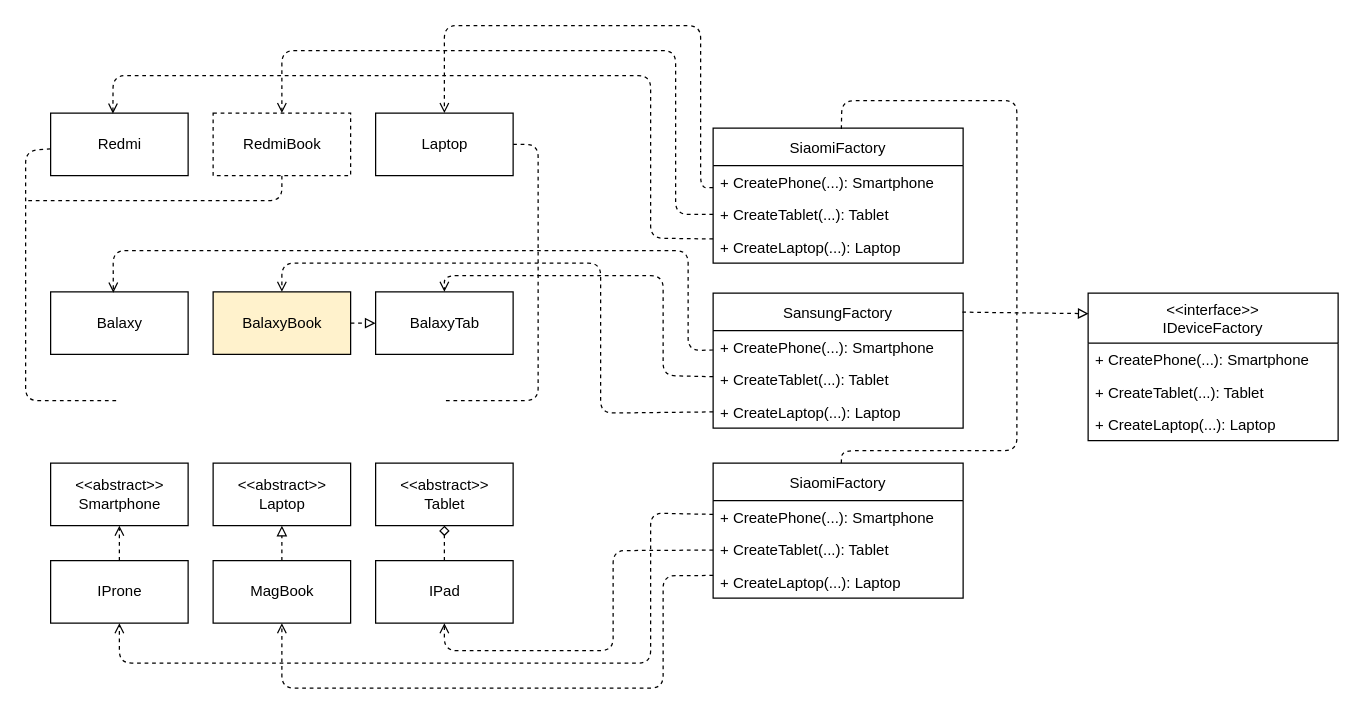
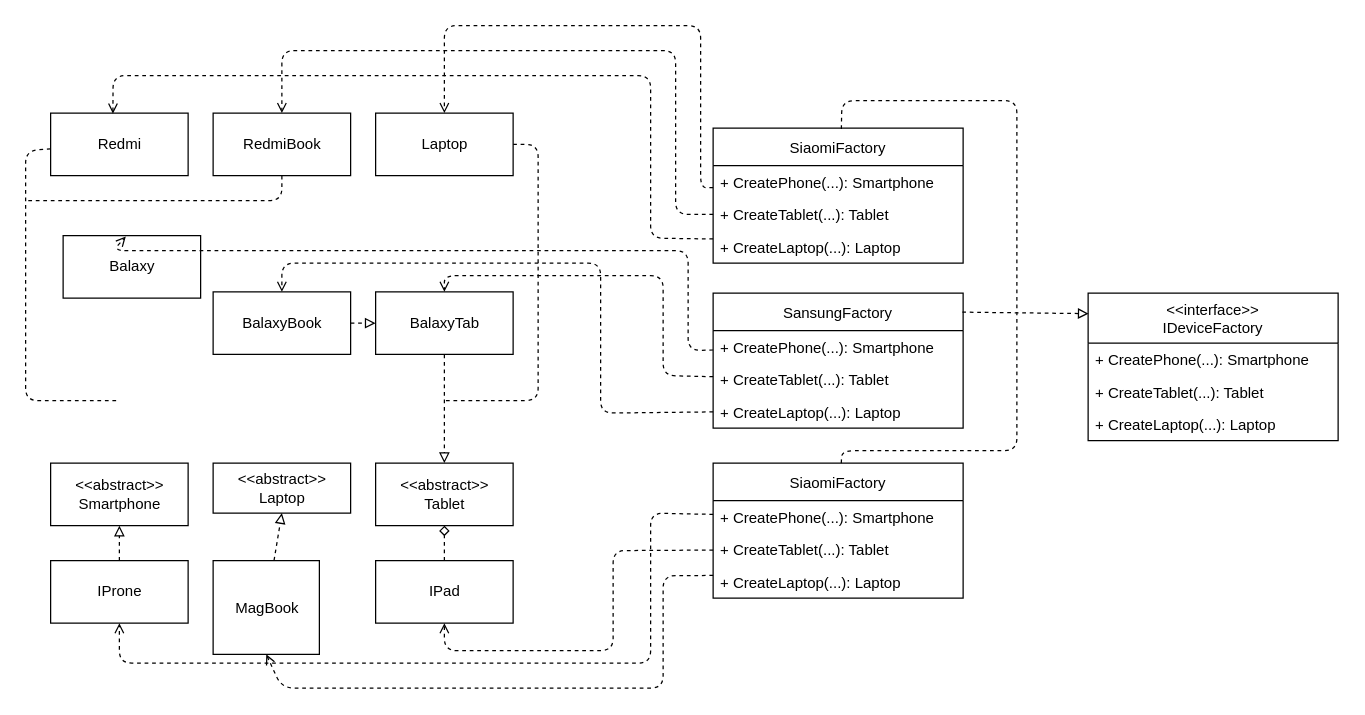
  <mxCell id="0" />
  <mxCell id="1" parent="0" />
  <mxCell id="2" style="edgeStyle=none;html=1;entryX=0.997;entryY=0.141;entryDx=0;entryDy=0;entryPerimeter=0;dashed=1;startArrow=block;startFill=0;endArrow=none;endFill=0;exitX=0.002;exitY=0.139;exitDx=0;exitDy=0;exitPerimeter=0;" edge="1" parent="1" source="3" target="12"><mxGeometry relative="1" as="geometry" /></mxCell>
  <mxCell id="3" value="&lt;&lt;interface&gt;&gt;&#10;IDeviceFactory" style="swimlane;fontStyle=0;childLayout=stackLayout;horizontal=1;startSize=40;fillColor=none;horizontalStack=0;resizeParent=1;resizeParentMax=0;resizeLast=0;collapsible=1;marginBottom=0;" vertex="1" parent="1"><mxGeometry x="870" y="234" width="200" height="118" as="geometry" /></mxCell>
  <mxCell id="4" value="+ CreatePhone(...): Smartphone" style="text;strokeColor=none;fillColor=none;align=left;verticalAlign=top;spacingLeft=4;spacingRight=4;overflow=hidden;rotatable=0;points=[[0,0.5],[1,0.5]];portConstraint=eastwest;" vertex="1" parent="3"><mxGeometry y="40" width="200" height="26" as="geometry" /></mxCell>
  <mxCell id="5" value="+ CreateTablet(...): Tablet" style="text;strokeColor=none;fillColor=none;align=left;verticalAlign=top;spacingLeft=4;spacingRight=4;overflow=hidden;rotatable=0;points=[[0,0.5],[1,0.5]];portConstraint=eastwest;" vertex="1" parent="3"><mxGeometry y="66" width="200" height="26" as="geometry" /></mxCell>
  <mxCell id="6" value="+ CreateLaptop(...): Laptop" style="text;strokeColor=none;fillColor=none;align=left;verticalAlign=top;spacingLeft=4;spacingRight=4;overflow=hidden;rotatable=0;points=[[0,0.5],[1,0.5]];portConstraint=eastwest;" vertex="1" parent="3"><mxGeometry y="92" width="200" height="26" as="geometry" /></mxCell>
  <mxCell id="7" style="edgeStyle=none;html=1;dashed=1;startArrow=none;startFill=0;endArrow=none;endFill=0;exitX=0.513;exitY=0.006;exitDx=0;exitDy=0;exitPerimeter=0;" edge="1" parent="1" source="8"><mxGeometry relative="1" as="geometry"><mxPoint x="813" y="250" as="targetPoint" /><mxPoint x="673" y="100" as="sourcePoint" /><Array as="points"><mxPoint x="673" y="80" /><mxPoint x="813" y="80" /></Array></mxGeometry></mxCell>
  <mxCell id="8" value="SiaomiFactory" style="swimlane;fontStyle=0;childLayout=stackLayout;horizontal=1;startSize=30;fillColor=none;horizontalStack=0;resizeParent=1;resizeParentMax=0;resizeLast=0;collapsible=1;marginBottom=0;" vertex="1" parent="1"><mxGeometry x="570" y="102" width="200" height="108" as="geometry" /></mxCell>
  <mxCell id="9" value="+ CreatePhone(...): Smartphone" style="text;strokeColor=none;fillColor=none;align=left;verticalAlign=top;spacingLeft=4;spacingRight=4;overflow=hidden;rotatable=0;points=[[0,0.5],[1,0.5]];portConstraint=eastwest;" vertex="1" parent="8"><mxGeometry y="30" width="200" height="26" as="geometry" /></mxCell>
  <mxCell id="10" value="+ CreateTablet(...): Tablet" style="text;strokeColor=none;fillColor=none;align=left;verticalAlign=top;spacingLeft=4;spacingRight=4;overflow=hidden;rotatable=0;points=[[0,0.5],[1,0.5]];portConstraint=eastwest;" vertex="1" parent="8"><mxGeometry y="56" width="200" height="26" as="geometry" /></mxCell>
  <mxCell id="11" value="+ CreateLaptop(...): Laptop" style="text;strokeColor=none;fillColor=none;align=left;verticalAlign=top;spacingLeft=4;spacingRight=4;overflow=hidden;rotatable=0;points=[[0,0.5],[1,0.5]];portConstraint=eastwest;" vertex="1" parent="8"><mxGeometry y="82" width="200" height="26" as="geometry" /></mxCell>
  <mxCell id="12" value="SansungFactory" style="swimlane;fontStyle=0;childLayout=stackLayout;horizontal=1;startSize=30;fillColor=none;horizontalStack=0;resizeParent=1;resizeParentMax=0;resizeLast=0;collapsible=1;marginBottom=0;" vertex="1" parent="1"><mxGeometry x="570" y="234" width="200" height="108" as="geometry" /></mxCell>
  <mxCell id="13" value="+ CreatePhone(...): Smartphone" style="text;strokeColor=none;fillColor=none;align=left;verticalAlign=top;spacingLeft=4;spacingRight=4;overflow=hidden;rotatable=0;points=[[0,0.5],[1,0.5]];portConstraint=eastwest;" vertex="1" parent="12"><mxGeometry y="30" width="200" height="26" as="geometry" /></mxCell>
  <mxCell id="14" value="+ CreateTablet(...): Tablet" style="text;strokeColor=none;fillColor=none;align=left;verticalAlign=top;spacingLeft=4;spacingRight=4;overflow=hidden;rotatable=0;points=[[0,0.5],[1,0.5]];portConstraint=eastwest;" vertex="1" parent="12"><mxGeometry y="56" width="200" height="26" as="geometry" /></mxCell>
  <mxCell id="15" value="+ CreateLaptop(...): Laptop" style="text;strokeColor=none;fillColor=none;align=left;verticalAlign=top;spacingLeft=4;spacingRight=4;overflow=hidden;rotatable=0;points=[[0,0.5],[1,0.5]];portConstraint=eastwest;" vertex="1" parent="12"><mxGeometry y="82" width="200" height="26" as="geometry" /></mxCell>
  <mxCell id="16" value="&amp;lt;&amp;lt;abstract&amp;gt;&amp;gt;&lt;br&gt;Smartphone" style="html=1;" vertex="1" parent="1"><mxGeometry x="40" y="370" width="110" height="50" as="geometry" /></mxCell>
- <mxCell id="17" value="&amp;lt;&amp;lt;abstract&amp;gt;&amp;gt;&lt;br&gt;Laptop" style="html=1;" vertex="1" parent="1"><mxGeometry x="170" y="370" width="110" height="50" as="geometry" /></mxCell>
+ <mxCell id="17" value="&amp;lt;&amp;lt;abstract&amp;gt;&amp;gt;&lt;br&gt;Laptop" style="html=1;" vertex="1" parent="1"><mxGeometry x="170" y="370" width="110" height="40" as="geometry" /></mxCell>
  <mxCell id="18" value="&amp;lt;&amp;lt;abstract&amp;gt;&amp;gt;&lt;br&gt;Tablet" style="html=1;" vertex="1" parent="1"><mxGeometry x="300" y="370" width="110" height="50" as="geometry" /></mxCell>
- <mxCell id="19" style="edgeStyle=none;html=1;entryX=0.5;entryY=1;entryDx=0;entryDy=0;dashed=1;startArrow=none;startFill=0;endArrow=open;endFill=0;" edge="1" parent="1" source="20" target="16"><mxGeometry relative="1" as="geometry" /></mxCell>
+ <mxCell id="19" style="edgeStyle=none;html=1;entryX=0.5;entryY=1;entryDx=0;entryDy=0;dashed=1;startArrow=none;startFill=0;endArrow=block;endFill=0;" edge="1" parent="1" source="20" target="16"><mxGeometry relative="1" as="geometry" /></mxCell>
  <mxCell id="20" value="IProne" style="html=1;" vertex="1" parent="1"><mxGeometry x="40" y="448" width="110" height="50" as="geometry" /></mxCell>
- <mxCell id="21" value="Balaxy" style="html=1;" vertex="1" parent="1"><mxGeometry x="40" y="233" width="110" height="50" as="geometry" /></mxCell>
+ <mxCell id="21" value="Balaxy" style="html=1;" vertex="1" parent="1"><mxGeometry x="50" y="188" width="110" height="50" as="geometry" /></mxCell>
  <mxCell id="22" style="edgeStyle=none;html=1;dashed=1;startArrow=none;startFill=0;endArrow=none;endFill=0;" edge="1" parent="1" source="23"><mxGeometry relative="1" as="geometry"><mxPoint x="95" y="320" as="targetPoint" /><Array as="points"><mxPoint x="20" y="120" /><mxPoint x="20" y="320" /></Array></mxGeometry></mxCell>
  <mxCell id="23" value="Redmi" style="html=1;" vertex="1" parent="1"><mxGeometry x="40" y="90" width="110" height="50" as="geometry" /></mxCell>
  <mxCell id="24" style="edgeStyle=none;html=1;entryX=0.5;entryY=1;entryDx=0;entryDy=0;dashed=1;startArrow=none;startFill=0;endArrow=block;endFill=0;" edge="1" parent="1" source="25" target="17"><mxGeometry relative="1" as="geometry" /></mxCell>
- <mxCell id="25" value="MagBook" style="html=1;" vertex="1" parent="1"><mxGeometry x="170" y="448" width="110" height="50" as="geometry" /></mxCell>
+ <mxCell id="25" value="MagBook" style="html=1;" vertex="1" parent="1"><mxGeometry x="170" y="448" width="85" height="75" as="geometry" /></mxCell>
  <mxCell id="26" style="edgeStyle=none;html=1;dashed=1;startArrow=none;startFill=0;endArrow=block;endFill=0;" edge="1" parent="1" source="27" target="33"><mxGeometry relative="1" as="geometry" /></mxCell>
- <mxCell id="27" value="BalaxyBook" style="html=1;fillColor=#fff2cc;" vertex="1" parent="1"><mxGeometry x="170" y="233" width="110" height="50" as="geometry" /></mxCell>
+ <mxCell id="27" value="BalaxyBook" style="html=1;" vertex="1" parent="1"><mxGeometry x="170" y="233" width="110" height="50" as="geometry" /></mxCell>
  <mxCell id="28" style="edgeStyle=none;html=1;dashed=1;startArrow=none;startFill=0;endArrow=none;endFill=0;" edge="1" parent="1" source="29"><mxGeometry relative="1" as="geometry"><mxPoint x="20" y="160" as="targetPoint" /><Array as="points"><mxPoint x="225" y="160" /><mxPoint x="120" y="160" /></Array></mxGeometry></mxCell>
- <mxCell id="29" value="RedmiBook" style="html=1;dashed=1;" vertex="1" parent="1"><mxGeometry x="170" y="90" width="110" height="50" as="geometry" /></mxCell>
+ <mxCell id="29" value="RedmiBook" style="html=1;" vertex="1" parent="1"><mxGeometry x="170" y="90" width="110" height="50" as="geometry" /></mxCell>
  <mxCell id="30" style="edgeStyle=none;html=1;entryX=0.5;entryY=1;entryDx=0;entryDy=0;dashed=1;startArrow=none;startFill=0;endArrow=diamond;endFill=0;" edge="1" parent="1" source="31" target="18"><mxGeometry relative="1" as="geometry" /></mxCell>
  <mxCell id="31" value="IPad" style="html=1;" vertex="1" parent="1"><mxGeometry x="300" y="448" width="110" height="50" as="geometry" /></mxCell>
+ <mxCell id="32" style="edgeStyle=none;html=1;entryX=0.5;entryY=0;entryDx=0;entryDy=0;dashed=1;startArrow=none;startFill=0;endArrow=block;endFill=0;" edge="1" parent="1" source="33" target="18"><mxGeometry relative="1" as="geometry" /></mxCell>
  <mxCell id="33" value="BalaxyTab" style="html=1;" vertex="1" parent="1"><mxGeometry x="300" y="233" width="110" height="50" as="geometry" /></mxCell>
  <mxCell id="34" style="edgeStyle=none;html=1;dashed=1;startArrow=none;startFill=0;endArrow=none;endFill=0;" edge="1" parent="1" source="35"><mxGeometry relative="1" as="geometry"><mxPoint x="355" y="320" as="targetPoint" /><Array as="points"><mxPoint x="430" y="115" /><mxPoint x="430" y="320" /></Array></mxGeometry></mxCell>
  <mxCell id="35" value="Laptop" style="html=1;" vertex="1" parent="1"><mxGeometry x="300" y="90" width="110" height="50" as="geometry" /></mxCell>
  <mxCell id="36" style="edgeStyle=none;html=1;dashed=1;startArrow=none;startFill=0;endArrow=none;endFill=0;" edge="1" parent="1" source="37"><mxGeometry relative="1" as="geometry"><mxPoint x="813" y="250" as="targetPoint" /><Array as="points"><mxPoint x="673" y="360" /><mxPoint x="813" y="360" /></Array></mxGeometry></mxCell>
  <mxCell id="37" value="SiaomiFactory" style="swimlane;fontStyle=0;childLayout=stackLayout;horizontal=1;startSize=30;fillColor=none;horizontalStack=0;resizeParent=1;resizeParentMax=0;resizeLast=0;collapsible=1;marginBottom=0;" vertex="1" parent="1"><mxGeometry x="570" y="370" width="200" height="108" as="geometry" /></mxCell>
  <mxCell id="38" value="+ CreatePhone(...): Smartphone" style="text;strokeColor=none;fillColor=none;align=left;verticalAlign=top;spacingLeft=4;spacingRight=4;overflow=hidden;rotatable=0;points=[[0,0.5],[1,0.5]];portConstraint=eastwest;" vertex="1" parent="37"><mxGeometry y="30" width="200" height="26" as="geometry" /></mxCell>
  <mxCell id="39" value="+ CreateTablet(...): Tablet" style="text;strokeColor=none;fillColor=none;align=left;verticalAlign=top;spacingLeft=4;spacingRight=4;overflow=hidden;rotatable=0;points=[[0,0.5],[1,0.5]];portConstraint=eastwest;" vertex="1" parent="37"><mxGeometry y="56" width="200" height="26" as="geometry" /></mxCell>
  <mxCell id="40" value="+ CreateLaptop(...): Laptop" style="text;strokeColor=none;fillColor=none;align=left;verticalAlign=top;spacingLeft=4;spacingRight=4;overflow=hidden;rotatable=0;points=[[0,0.5],[1,0.5]];portConstraint=eastwest;" vertex="1" parent="37"><mxGeometry y="82" width="200" height="26" as="geometry" /></mxCell>
  <mxCell id="41" style="edgeStyle=none;html=1;entryX=0.5;entryY=0;entryDx=0;entryDy=0;dashed=1;startArrow=none;startFill=0;endArrow=open;endFill=0;" edge="1" parent="1" source="9" target="35"><mxGeometry relative="1" as="geometry"><Array as="points"><mxPoint x="560" y="150" /><mxPoint x="560" y="20" /><mxPoint x="355" y="20" /></Array></mxGeometry></mxCell>
  <mxCell id="42" style="edgeStyle=none;html=1;entryX=0.5;entryY=0;entryDx=0;entryDy=0;dashed=1;startArrow=none;startFill=0;endArrow=open;endFill=0;" edge="1" parent="1" source="10" target="29"><mxGeometry relative="1" as="geometry"><Array as="points"><mxPoint x="540" y="171" /><mxPoint x="540" y="40" /><mxPoint x="225" y="40" /></Array></mxGeometry></mxCell>
  <mxCell id="43" style="edgeStyle=none;html=1;entryX=0.453;entryY=0.009;entryDx=0;entryDy=0;dashed=1;startArrow=none;startFill=0;endArrow=open;endFill=0;exitX=0;exitY=0.256;exitDx=0;exitDy=0;exitPerimeter=0;entryPerimeter=0;" edge="1" parent="1" source="11" target="23"><mxGeometry relative="1" as="geometry"><Array as="points"><mxPoint x="520" y="190" /><mxPoint x="520" y="60" /><mxPoint x="90" y="60" /></Array></mxGeometry></mxCell>
  <mxCell id="44" style="edgeStyle=none;html=1;entryX=0.456;entryY=0.013;entryDx=0;entryDy=0;dashed=1;startArrow=none;startFill=0;endArrow=open;endFill=0;entryPerimeter=0;" edge="1" parent="1" source="13" target="21"><mxGeometry relative="1" as="geometry"><Array as="points"><mxPoint x="550" y="280" /><mxPoint x="550" y="200" /><mxPoint x="90" y="200" /></Array></mxGeometry></mxCell>
  <mxCell id="45" style="edgeStyle=none;html=1;entryX=0.5;entryY=0;entryDx=0;entryDy=0;dashed=1;startArrow=none;startFill=0;endArrow=open;endFill=0;exitX=0;exitY=0.5;exitDx=0;exitDy=0;" edge="1" parent="1" source="15" target="27"><mxGeometry relative="1" as="geometry"><Array as="points"><mxPoint x="480" y="330" /><mxPoint x="480" y="210" /><mxPoint x="225" y="210" /></Array></mxGeometry></mxCell>
  <mxCell id="46" style="edgeStyle=none;html=1;entryX=0.5;entryY=0;entryDx=0;entryDy=0;dashed=1;startArrow=none;startFill=0;endArrow=open;endFill=0;" edge="1" parent="1" source="14" target="33"><mxGeometry relative="1" as="geometry"><Array as="points"><mxPoint x="530" y="300" /><mxPoint x="530" y="220" /><mxPoint x="355" y="220" /></Array></mxGeometry></mxCell>
  <mxCell id="47" style="edgeStyle=none;html=1;entryX=0.5;entryY=1;entryDx=0;entryDy=0;dashed=1;startArrow=none;startFill=0;endArrow=open;endFill=0;" edge="1" parent="1" source="38" target="20"><mxGeometry relative="1" as="geometry"><Array as="points"><mxPoint x="520" y="410" /><mxPoint x="520" y="530" /><mxPoint x="95" y="530" /></Array></mxGeometry></mxCell>
  <mxCell id="48" style="edgeStyle=none;html=1;entryX=0.5;entryY=1;entryDx=0;entryDy=0;dashed=1;startArrow=none;startFill=0;endArrow=open;endFill=0;" edge="1" parent="1" source="39" target="31"><mxGeometry relative="1" as="geometry"><Array as="points"><mxPoint x="490" y="440" /><mxPoint x="490" y="520" /><mxPoint x="355" y="520" /></Array></mxGeometry></mxCell>
  <mxCell id="49" style="edgeStyle=none;html=1;entryX=0.5;entryY=1;entryDx=0;entryDy=0;dashed=1;startArrow=none;startFill=0;endArrow=open;endFill=0;exitX=0;exitY=0.303;exitDx=0;exitDy=0;exitPerimeter=0;" edge="1" parent="1" source="40" target="25"><mxGeometry relative="1" as="geometry"><Array as="points"><mxPoint x="530" y="460" /><mxPoint x="530" y="550" /><mxPoint x="225" y="550" /></Array></mxGeometry></mxCell>
